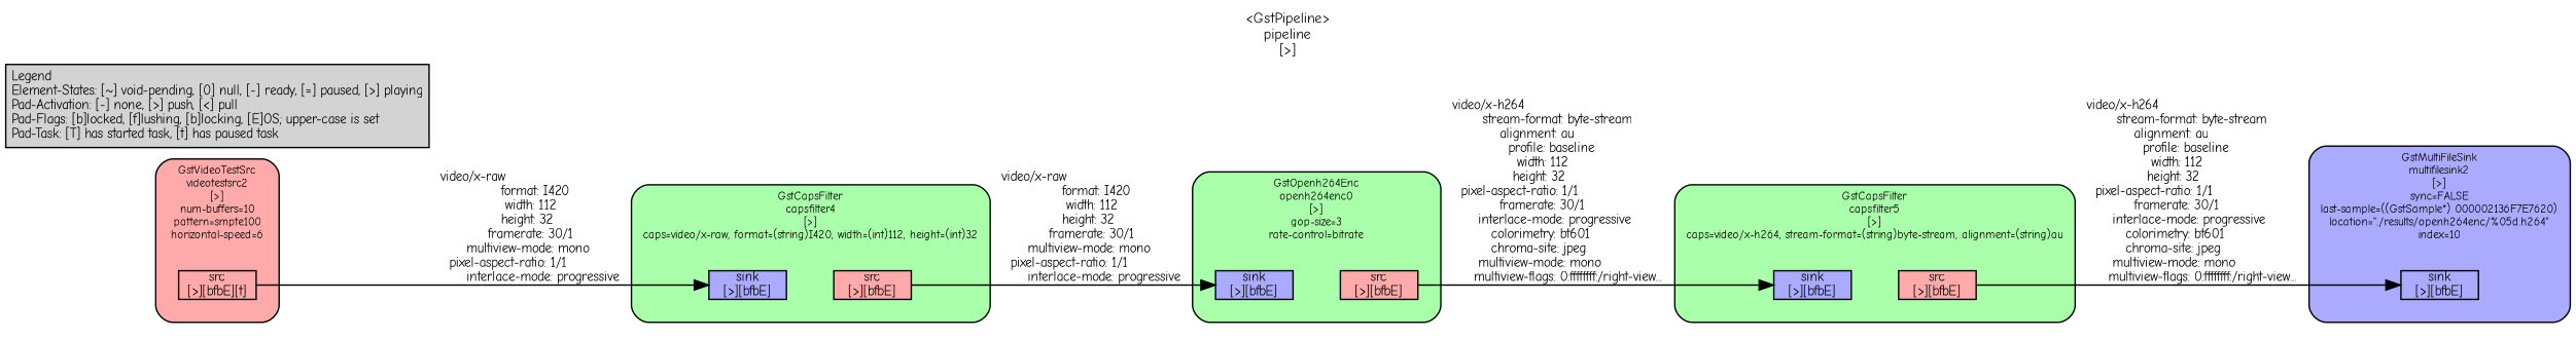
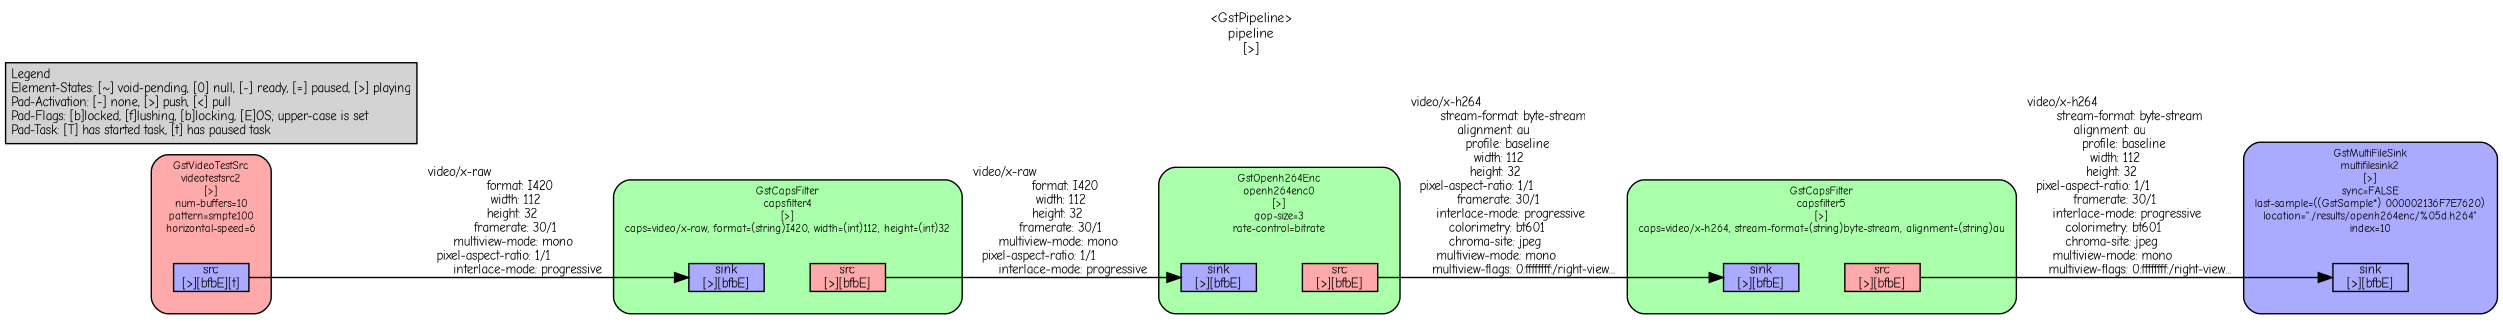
  digraph {
    fontname="Comic Neue"
    fontsize=10
    label="<GstPipeline>\npipeline\n[>]"
    labelloc=t
    nodesep=.1
    rankdir=LR
    ranksep=.2
    node [color=black fillcolor="#aaaaff" fontname="Comic Neue" fontsize=9 margin="0.0,0.0" shape=box style="filled,solid"]
    edge [fontname="Comic Neue" fontsize=9 labelfontsize=6]
    n1 [height=0.2 label="sink\n[>][bfbE]"]
    n2 [fillcolor="#ffaaaa" height=0.2 label="src\n[>][bfbE]"]
    n3 [height=0.2 label="sink\n[>][bfbE]"]
    n4 [fillcolor="#ffaaaa" height=0.2 label="src\n[>][bfbE]"]
    n5 [height=0.2 label="sink\n[>][bfbE]"]
    n6 [height=0.2 label="sink\n[>][bfbE]"]
    n7 [fillcolor="#ffaaaa" height=0.2 label="src\n[>][bfbE]"]
-   n8 [fillcolor="#ffaaaa" height=0.2 label="src\n[>][bfbE][t]"]
+   n8 [height=0.2 label="src\n[>][bfbE][t]"]
    n9 [label="Legend\lElement-States: [~] void-pending, [0] null, [-] ready, [=] paused, [>] playing\lPad-Activation: [-] none, [>] push, [<] pull\lPad-Flags: [b]locked, [f]lushing, [b]locking, [E]OS; upper-case is set\lPad-Task: [T] has started task, [t] has paused task\l" margin="0.05,0.05" style=filled color="" fillcolor=""]
    subgraph cluster_1 {
      color=black
      fillcolor="#aaffaa"
      fontsize=8
      label="GstCapsFilter\ncapsfilter5\n[>]\ncaps=video/x-h264, stream-format=(string)byte-stream, alignment=(string)au"
      style="filled,rounded"
      subgraph cluster_2 {
        color=black
        fillcolor="#aaffaa"
        fontsize=8
        label=""
        style=invis
        n1
      }
      subgraph cluster_3 {
        color=black
        fillcolor="#aaffaa"
        fontsize=8
        label=""
        style=invis
        n2
      }
    }
    subgraph cluster_4 {
      color=black
      fillcolor="#aaffaa"
      fontsize=8
      label="GstCapsFilter\ncapsfilter4\n[>]\ncaps=video/x-raw, format=(string)I420, width=(int)112, height=(int)32"
      style="filled,rounded"
      subgraph cluster_5 {
        color=black
        fillcolor="#aaffaa"
        fontsize=8
        label=""
        style=invis
        n3
      }
      subgraph cluster_6 {
        color=black
        fillcolor="#aaffaa"
        fontsize=8
        label=""
        style=invis
        n4
      }
    }
    subgraph cluster_7 {
      color=black
      fillcolor="#aaaaff"
      fontsize=8
      label="GstMultiFileSink\nmultifilesink2\n[>]\nsync=FALSE\nlast-sample=((GstSample*) 000002136F7E7620)\nlocation=\"./results/openh264enc/%05d.h264\"\nindex=10"
      style="filled,rounded"
      subgraph cluster_8 {
        color=black
        fillcolor="#aaaaff"
        fontsize=8
        label=""
        style=invis
        n5
      }
    }
    subgraph cluster_9 {
      color=black
      fillcolor="#aaffaa"
      fontsize=8
      label="GstOpenh264Enc\nopenh264enc0\n[>]\ngop-size=3\nrate-control=bitrate"
      style="filled,rounded"
      subgraph cluster_10 {
        color=black
        fillcolor="#aaffaa"
        fontsize=8
        label=""
        style=invis
        n6
      }
      subgraph cluster_11 {
        color=black
        fillcolor="#aaffaa"
        fontsize=8
        label=""
        style=invis
        n7
      }
    }
    subgraph cluster_12 {
      color=black
      fillcolor="#ffaaaa"
      fontsize=8
      label="GstVideoTestSrc\nvideotestsrc2\n[>]\nnum-buffers=10\npattern=smpte100\nhorizontal-speed=6"
      style="filled,rounded"
      subgraph cluster_13 {
        color=black
        fillcolor="#ffaaaa"
        fontsize=8
        label=""
        style=invis
        n8
      }
    }
    n1 -> n2 [style=invis]
    n2 -> n5 [label="video/x-h264\l       stream-format: byte-stream\l           alignment: au\l             profile: baseline\l               width: 112\l              height: 32\l  pixel-aspect-ratio: 1/1\l           framerate: 30/1\l      interlace-mode: progressive\l         colorimetry: bt601\l         chroma-site: jpeg\l      multiview-mode: mono\l     multiview-flags: 0:ffffffff:/right-view...\l"]
    n3 -> n4 [style=invis]
    n4 -> n6 [label="video/x-raw\l              format: I420\l               width: 112\l              height: 32\l           framerate: 30/1\l      multiview-mode: mono\l  pixel-aspect-ratio: 1/1\l      interlace-mode: progressive\l"]
    n6 -> n7 [style=invis]
    n7 -> n1 [label="video/x-h264\l       stream-format: byte-stream\l           alignment: au\l             profile: baseline\l               width: 112\l              height: 32\l  pixel-aspect-ratio: 1/1\l           framerate: 30/1\l      interlace-mode: progressive\l         colorimetry: bt601\l         chroma-site: jpeg\l      multiview-mode: mono\l     multiview-flags: 0:ffffffff:/right-view...\l"]
    n8 -> n3 [label="video/x-raw\l              format: I420\l               width: 112\l              height: 32\l           framerate: 30/1\l      multiview-mode: mono\l  pixel-aspect-ratio: 1/1\l      interlace-mode: progressive\l"]
  }
